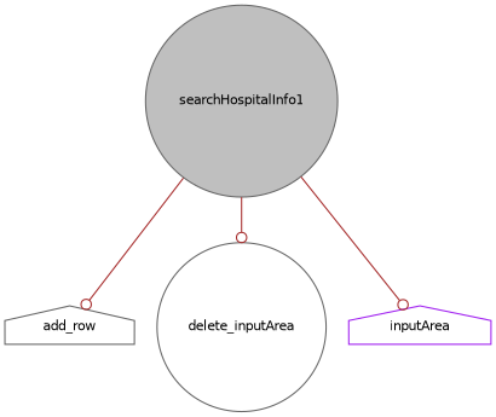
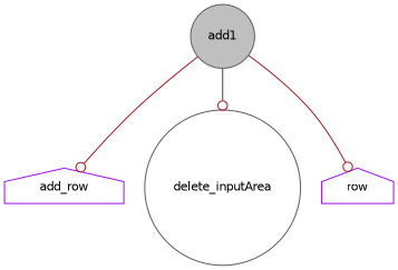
  digraph {
    rankdir=TB
    node [color=gray40 fillcolor=white fontname=Helvetica fontsize=10 shape=circle style=filled]
    edge [arrowhead=odot color=brown fontname=Helvetica fontsize=10 labelfontname=Helvetica labelfontsize=10 style=solid]
-   n1 [fillcolor=grey75 fontcolor=black height=0.2 label=searchHospitalInfo1 width=0.4]
-   n2 [height=0.2 label=add_row shape=house width=0.4]
+   n1 [fillcolor=grey75 fontcolor=black height=0.2 label=add1 width=0.4]
+   n2 [color=purple height=0.2 label=add_row shape=house width=0.4]
    n3 [height=0.2 label=delete_inputArea width=0.4]
-   n4 [color=purple height=0.2 label=inputArea shape=house width=0.4]
+   n4 [color=purple height=0.2 label=row shape=house width=0.4]
    n1 -> n2
    n1 -> n3
    n1 -> n4
  }
